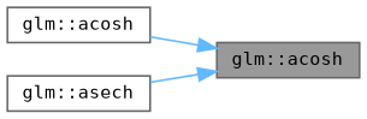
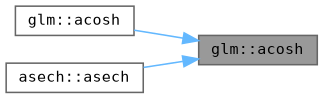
  digraph {
    rankdir=RL
    fontname="DejaVu Sans Mono"
    node [color=grey40 fillcolor=white fontname="DejaVu Sans Mono" fontsize=10 shape=box style=filled]
    edge [color=steelblue1 dir=back fontname="DejaVu Sans Mono" fontsize=10 labelfontname=Helvetica labelfontsize=10 style=solid]
    n1 [color=gray40 fillcolor=grey60 fontcolor=black height=0.2 label="glm::acosh" width=0.4]
    n2 [height=0.2 label="glm::acosh" width=0.4]
-   n3 [height=0.2 label="glm::asech" width=0.4]
+   n3 [height=0.2 label="asech::asech" width=0.4]
    n1 -> n2
    n1 -> n3
  }
